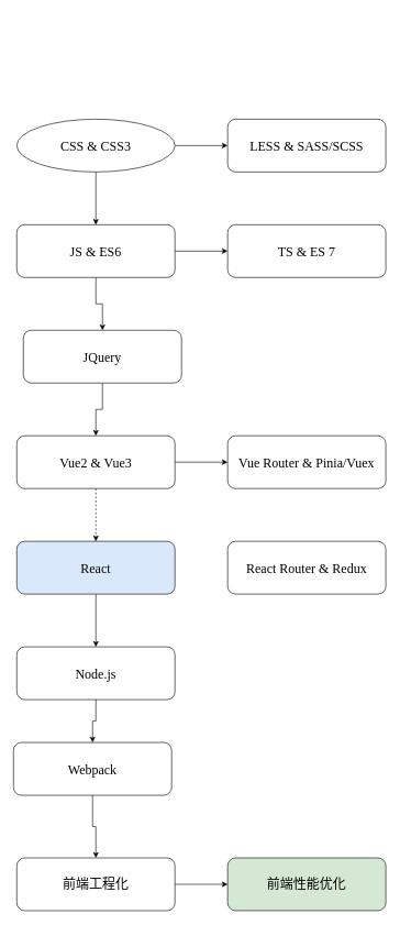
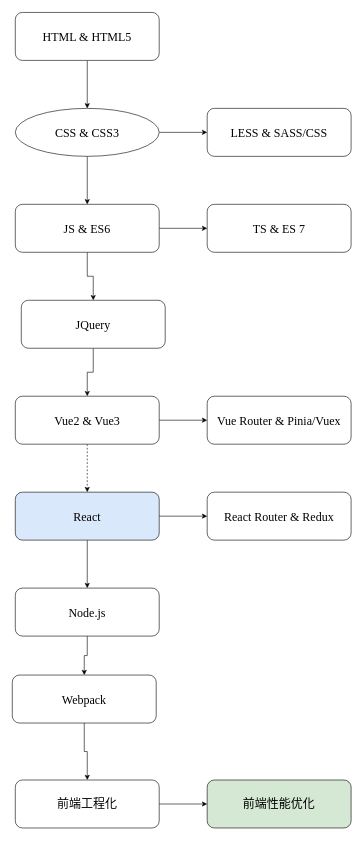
  <mxCell id="0" />
  <mxCell id="1" parent="0" />
+ <mxCell id="2" value="" style="edgeStyle=orthogonalEdgeStyle;rounded=0;orthogonalLoop=1;jettySize=auto;html=1;fontFamily=方正聚珍新仿简体;fontSize=20;fontColor=default;" edge="1" parent="1" source="3" target="6"><mxGeometry relative="1" as="geometry" /></mxCell>
+ <mxCell id="3" value="HTML &amp;amp; HTML5" style="rounded=1;whiteSpace=wrap;html=1;fontFamily=方正聚珍新仿简体;fontSize=20;" vertex="1" parent="1"><mxGeometry x="25" y="20" width="240" height="80" as="geometry" /></mxCell>
  <mxCell id="4" value="" style="edgeStyle=orthogonalEdgeStyle;rounded=0;orthogonalLoop=1;jettySize=auto;html=1;fontFamily=方正聚珍新仿简体;fontSize=20;fontColor=default;" edge="1" parent="1" source="6" target="7"><mxGeometry relative="1" as="geometry" /></mxCell>
  <mxCell id="5" value="" style="edgeStyle=orthogonalEdgeStyle;rounded=0;orthogonalLoop=1;jettySize=auto;html=1;fontFamily=方正聚珍新仿简体;fontSize=20;fontColor=default;" edge="1" parent="1" source="6" target="10"><mxGeometry relative="1" as="geometry" /></mxCell>
  <mxCell id="6" value="CSS &amp;amp; CSS3" style="ellipse;whiteSpace=wrap;html=1;fontFamily=方正聚珍新仿简体;fontSize=20;" vertex="1" parent="1"><mxGeometry x="25" y="180" width="240" height="80" as="geometry" /></mxCell>
- <mxCell id="7" value="LESS &amp;amp; SASS/SCSS" style="rounded=1;whiteSpace=wrap;html=1;fontFamily=方正聚珍新仿简体;fontSize=20;" vertex="1" parent="1"><mxGeometry x="345" y="180" width="240" height="80" as="geometry" /></mxCell>
+ <mxCell id="7" value="LESS &amp;amp; SASS/CSS" style="rounded=1;whiteSpace=wrap;html=1;fontFamily=方正聚珍新仿简体;fontSize=20;" vertex="1" parent="1"><mxGeometry x="345" y="180" width="240" height="80" as="geometry" /></mxCell>
  <mxCell id="8" value="" style="edgeStyle=orthogonalEdgeStyle;rounded=0;orthogonalLoop=1;jettySize=auto;html=1;fontFamily=方正聚珍新仿简体;fontSize=20;fontColor=default;" edge="1" parent="1" source="10" target="11"><mxGeometry relative="1" as="geometry" /></mxCell>
  <mxCell id="9" value="" style="edgeStyle=orthogonalEdgeStyle;rounded=0;orthogonalLoop=1;jettySize=auto;html=1;fontFamily=方正聚珍新仿简体;fontSize=20;fontColor=default;" edge="1" parent="1" source="10" target="13"><mxGeometry relative="1" as="geometry" /></mxCell>
  <mxCell id="10" value="JS &amp;amp;&amp;nbsp;&lt;span style=&quot;background-color: initial;&quot;&gt;ES6&lt;/span&gt;" style="rounded=1;whiteSpace=wrap;html=1;fontFamily=方正聚珍新仿简体;fontSize=20;" vertex="1" parent="1"><mxGeometry x="25" y="340" width="240" height="80" as="geometry" /></mxCell>
  <mxCell id="11" value="TS &amp;amp; ES 7" style="rounded=1;whiteSpace=wrap;html=1;fontFamily=方正聚珍新仿简体;fontSize=20;" vertex="1" parent="1"><mxGeometry x="345" y="340" width="240" height="80" as="geometry" /></mxCell>
  <mxCell id="12" value="" style="edgeStyle=orthogonalEdgeStyle;rounded=0;orthogonalLoop=1;jettySize=auto;html=1;fontFamily=方正聚珍新仿简体;fontSize=20;fontColor=default;" edge="1" parent="1" source="13" target="16"><mxGeometry relative="1" as="geometry" /></mxCell>
  <mxCell id="13" value="JQuery" style="rounded=1;whiteSpace=wrap;html=1;fontFamily=方正聚珍新仿简体;fontSize=20;" vertex="1" parent="1"><mxGeometry x="35" y="500" width="240" height="80" as="geometry" /></mxCell>
  <mxCell id="14" value="" style="edgeStyle=orthogonalEdgeStyle;rounded=0;orthogonalLoop=1;jettySize=auto;html=1;fontFamily=方正聚珍新仿简体;fontSize=20;fontColor=default;" edge="1" parent="1" source="16" target="17"><mxGeometry relative="1" as="geometry" /></mxCell>
  <mxCell id="15" value="" style="edgeStyle=orthogonalEdgeStyle;rounded=0;orthogonalLoop=1;jettySize=auto;html=1;fontFamily=方正聚珍新仿简体;fontSize=20;fontColor=default;dashed=1;" edge="1" parent="1" source="16" target="20"><mxGeometry relative="1" as="geometry" /></mxCell>
  <mxCell id="16" value="Vue2 &amp;amp; Vue3" style="rounded=1;whiteSpace=wrap;html=1;fontFamily=方正聚珍新仿简体;fontSize=20;" vertex="1" parent="1"><mxGeometry x="25" y="660" width="240" height="80" as="geometry" /></mxCell>
  <mxCell id="17" value="Vue Router &amp;amp; Pinia/Vuex" style="rounded=1;whiteSpace=wrap;html=1;fontFamily=方正聚珍新仿简体;fontSize=20;" vertex="1" parent="1"><mxGeometry x="345" y="660" width="240" height="80" as="geometry" /></mxCell>
+ <mxCell id="18" value="" style="edgeStyle=orthogonalEdgeStyle;rounded=0;orthogonalLoop=1;jettySize=auto;html=1;fontFamily=方正聚珍新仿简体;fontSize=20;fontColor=default;" edge="1" parent="1" source="20" target="21"><mxGeometry relative="1" as="geometry" /></mxCell>
  <mxCell id="19" value="" style="edgeStyle=orthogonalEdgeStyle;rounded=0;orthogonalLoop=1;jettySize=auto;html=1;fontFamily=方正聚珍新仿简体;fontSize=20;fontColor=default;" edge="1" parent="1" source="20" target="23"><mxGeometry relative="1" as="geometry" /></mxCell>
  <mxCell id="20" value="React" style="rounded=1;whiteSpace=wrap;html=1;fontFamily=方正聚珍新仿简体;fontSize=20;fillColor=#dae8fc;" vertex="1" parent="1"><mxGeometry x="25" y="820" width="240" height="80" as="geometry" /></mxCell>
  <mxCell id="21" value="React Router &amp;amp; Redux" style="rounded=1;whiteSpace=wrap;html=1;fontFamily=方正聚珍新仿简体;fontSize=20;" vertex="1" parent="1"><mxGeometry x="345" y="820" width="240" height="80" as="geometry" /></mxCell>
  <mxCell id="22" value="" style="edgeStyle=orthogonalEdgeStyle;rounded=0;orthogonalLoop=1;jettySize=auto;html=1;fontFamily=方正聚珍新仿简体;fontSize=20;fontColor=default;" edge="1" parent="1" source="23" target="25"><mxGeometry relative="1" as="geometry" /></mxCell>
  <mxCell id="23" value="Node.js" style="rounded=1;whiteSpace=wrap;html=1;fontFamily=方正聚珍新仿简体;fontSize=20;" vertex="1" parent="1"><mxGeometry x="25" y="980" width="240" height="80" as="geometry" /></mxCell>
  <mxCell id="24" value="" style="edgeStyle=orthogonalEdgeStyle;rounded=0;orthogonalLoop=1;jettySize=auto;html=1;fontFamily=方正聚珍新仿简体;fontSize=20;fontColor=default;" edge="1" parent="1" source="25" target="27"><mxGeometry relative="1" as="geometry" /></mxCell>
  <mxCell id="25" value="Webpack" style="rounded=1;whiteSpace=wrap;html=1;fontFamily=方正聚珍新仿简体;fontSize=20;" vertex="1" parent="1"><mxGeometry x="20" y="1125" width="240" height="80" as="geometry" /></mxCell>
  <mxCell id="26" value="" style="edgeStyle=orthogonalEdgeStyle;rounded=0;orthogonalLoop=1;jettySize=auto;html=1;fontFamily=方正聚珍新仿简体;fontSize=20;fontColor=default;" edge="1" parent="1" source="27" target="28"><mxGeometry relative="1" as="geometry" /></mxCell>
  <mxCell id="27" value="前端工程化" style="rounded=1;whiteSpace=wrap;html=1;fontFamily=方正聚珍新仿简体;fontSize=20;" vertex="1" parent="1"><mxGeometry x="25" y="1300" width="240" height="80" as="geometry" /></mxCell>
  <mxCell id="28" value="前端性能优化" style="rounded=1;whiteSpace=wrap;html=1;fontFamily=方正聚珍新仿简体;fontSize=20;fillColor=#d5e8d4;" vertex="1" parent="1"><mxGeometry x="345" y="1300" width="240" height="80" as="geometry" /></mxCell>
